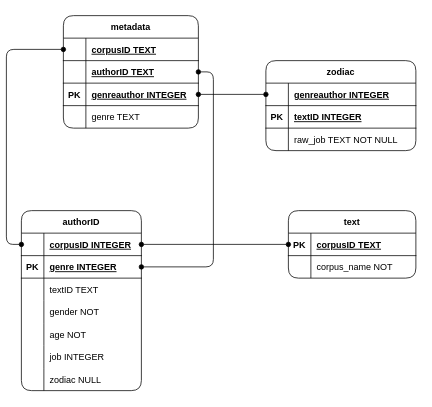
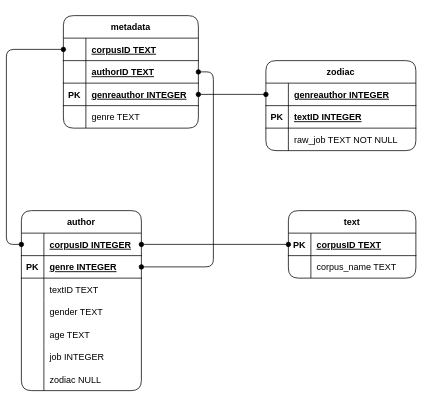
  <mxCell id="0" />
  <mxCell id="1" parent="0" />
  <mxCell id="2" value="text" style="shape=table;startSize=30;container=1;collapsible=1;childLayout=tableLayout;fixedRows=1;rowLines=0;fontStyle=1;align=center;resizeLast=1;rounded=1;swimlaneLine=1;" vertex="1" parent="1"><mxGeometry x="376" y="280" width="170" height="90" as="geometry" /></mxCell>
  <mxCell id="3" value="" style="shape=tableRow;horizontal=0;startSize=0;swimlaneHead=0;swimlaneBody=0;fillColor=none;collapsible=0;dropTarget=0;points=[[0,0.5],[1,0.5]];portConstraint=eastwest;strokeColor=inherit;top=0;left=0;right=0;bottom=1;" vertex="1" parent="2"><mxGeometry y="30" width="170" height="30" as="geometry" /></mxCell>
  <mxCell id="4" value="PK" style="shape=partialRectangle;overflow=hidden;connectable=0;fillColor=none;strokeColor=inherit;top=0;left=0;bottom=0;right=0;fontStyle=1;" vertex="1" parent="3"><mxGeometry width="30" height="30" as="geometry"><mxRectangle width="30" height="30" as="alternateBounds" /></mxGeometry></mxCell>
  <mxCell id="5" value="corpusID TEXT " style="shape=partialRectangle;overflow=hidden;connectable=0;fillColor=none;align=left;strokeColor=inherit;top=0;left=0;bottom=0;right=0;spacingLeft=6;fontStyle=5;" vertex="1" parent="3"><mxGeometry x="30" width="140" height="30" as="geometry"><mxRectangle width="140" height="30" as="alternateBounds" /></mxGeometry></mxCell>
  <mxCell id="6" value="" style="shape=tableRow;horizontal=0;startSize=0;swimlaneHead=0;swimlaneBody=0;fillColor=none;collapsible=0;dropTarget=0;points=[[0,0.5],[1,0.5]];portConstraint=eastwest;strokeColor=inherit;top=0;left=0;right=0;bottom=0;" vertex="1" parent="2"><mxGeometry y="60" width="170" height="30" as="geometry" /></mxCell>
  <mxCell id="7" value="" style="shape=partialRectangle;overflow=hidden;connectable=0;fillColor=none;strokeColor=inherit;top=0;left=0;bottom=0;right=0;" vertex="1" parent="6"><mxGeometry width="30" height="30" as="geometry"><mxRectangle width="30" height="30" as="alternateBounds" /></mxGeometry></mxCell>
- <mxCell id="8" value="corpus_name NOT" style="shape=partialRectangle;overflow=hidden;connectable=0;fillColor=none;align=left;strokeColor=inherit;top=0;left=0;bottom=0;right=0;spacingLeft=6;" vertex="1" parent="6"><mxGeometry x="30" width="140" height="30" as="geometry"><mxRectangle width="140" height="30" as="alternateBounds" /></mxGeometry></mxCell>
- <mxCell id="9" value="authorID" style="shape=table;startSize=30;container=1;collapsible=1;childLayout=tableLayout;fixedRows=1;rowLines=0;fontStyle=1;align=center;resizeLast=1;swimlaneLine=1;rounded=1;" vertex="1" parent="1"><mxGeometry x="20" y="280" width="160" height="240" as="geometry" /></mxCell>
+ <mxCell id="8" value="corpus_name TEXT" style="shape=partialRectangle;overflow=hidden;connectable=0;fillColor=none;align=left;strokeColor=inherit;top=0;left=0;bottom=0;right=0;spacingLeft=6;" vertex="1" parent="6"><mxGeometry x="30" width="140" height="30" as="geometry"><mxRectangle width="140" height="30" as="alternateBounds" /></mxGeometry></mxCell>
+ <mxCell id="9" value="author" style="shape=table;startSize=30;container=1;collapsible=1;childLayout=tableLayout;fixedRows=1;rowLines=0;fontStyle=1;align=center;resizeLast=1;swimlaneLine=1;rounded=1;" vertex="1" parent="1"><mxGeometry x="20" y="280" width="160" height="240" as="geometry" /></mxCell>
  <mxCell id="10" value="" style="shape=tableRow;horizontal=0;startSize=0;swimlaneHead=0;swimlaneBody=0;fillColor=none;collapsible=0;dropTarget=0;points=[[0,0.5],[1,0.5]];portConstraint=eastwest;strokeColor=inherit;top=0;left=0;right=0;bottom=1;" vertex="1" parent="9"><mxGeometry y="30" width="160" height="30" as="geometry" /></mxCell>
  <mxCell id="11" value="" style="shape=partialRectangle;overflow=hidden;connectable=0;fillColor=none;strokeColor=inherit;top=0;left=0;bottom=0;right=0;fontStyle=1;" vertex="1" parent="10"><mxGeometry width="30" height="30" as="geometry"><mxRectangle width="30" height="30" as="alternateBounds" /></mxGeometry></mxCell>
  <mxCell id="12" value="corpusID INTEGER" style="shape=partialRectangle;overflow=hidden;connectable=0;fillColor=none;align=left;strokeColor=inherit;top=0;left=0;bottom=0;right=0;spacingLeft=6;fontStyle=5;" vertex="1" parent="10"><mxGeometry x="30" width="130" height="30" as="geometry"><mxRectangle width="130" height="30" as="alternateBounds" /></mxGeometry></mxCell>
  <mxCell id="13" value="" style="shape=tableRow;horizontal=0;startSize=0;swimlaneHead=0;swimlaneBody=0;fillColor=none;collapsible=0;dropTarget=0;points=[[0,0.5],[1,0.5]];portConstraint=eastwest;strokeColor=inherit;top=0;left=0;right=0;bottom=1;" vertex="1" parent="9"><mxGeometry y="60" width="160" height="30" as="geometry" /></mxCell>
  <mxCell id="14" value="PK" style="shape=partialRectangle;overflow=hidden;connectable=0;fillColor=none;strokeColor=inherit;top=0;left=0;bottom=0;right=0;fontStyle=1;" vertex="1" parent="13"><mxGeometry width="30" height="30" as="geometry"><mxRectangle width="30" height="30" as="alternateBounds" /></mxGeometry></mxCell>
  <mxCell id="15" value="genre INTEGER " style="shape=partialRectangle;overflow=hidden;connectable=0;fillColor=none;align=left;strokeColor=inherit;top=0;left=0;bottom=0;right=0;spacingLeft=6;fontStyle=5;" vertex="1" parent="13"><mxGeometry x="30" width="130" height="30" as="geometry"><mxRectangle width="130" height="30" as="alternateBounds" /></mxGeometry></mxCell>
  <mxCell id="16" value="" style="shape=tableRow;horizontal=0;startSize=0;swimlaneHead=0;swimlaneBody=0;fillColor=none;collapsible=0;dropTarget=0;points=[[0,0.5],[1,0.5]];portConstraint=eastwest;strokeColor=inherit;top=0;left=0;right=0;bottom=0;" vertex="1" parent="9"><mxGeometry y="90" width="160" height="30" as="geometry" /></mxCell>
  <mxCell id="17" value="" style="shape=partialRectangle;overflow=hidden;connectable=0;fillColor=none;strokeColor=inherit;top=0;left=0;bottom=0;right=0;" vertex="1" parent="16"><mxGeometry width="30" height="30" as="geometry"><mxRectangle width="30" height="30" as="alternateBounds" /></mxGeometry></mxCell>
  <mxCell id="18" value="textID TEXT" style="shape=partialRectangle;overflow=hidden;connectable=0;fillColor=none;align=left;strokeColor=inherit;top=0;left=0;bottom=0;right=0;spacingLeft=6;" vertex="1" parent="16"><mxGeometry x="30" width="130" height="30" as="geometry"><mxRectangle width="130" height="30" as="alternateBounds" /></mxGeometry></mxCell>
  <mxCell id="19" value="" style="shape=tableRow;horizontal=0;startSize=0;swimlaneHead=0;swimlaneBody=0;fillColor=none;collapsible=0;dropTarget=0;points=[[0,0.5],[1,0.5]];portConstraint=eastwest;strokeColor=inherit;top=0;left=0;right=0;bottom=0;" vertex="1" parent="9"><mxGeometry y="120" width="160" height="30" as="geometry" /></mxCell>
  <mxCell id="20" value="" style="shape=partialRectangle;overflow=hidden;connectable=0;fillColor=none;strokeColor=inherit;top=0;left=0;bottom=0;right=0;" vertex="1" parent="19"><mxGeometry width="30" height="30" as="geometry"><mxRectangle width="30" height="30" as="alternateBounds" /></mxGeometry></mxCell>
- <mxCell id="21" value="gender NOT" style="shape=partialRectangle;overflow=hidden;connectable=0;fillColor=none;align=left;strokeColor=inherit;top=0;left=0;bottom=0;right=0;spacingLeft=6;" vertex="1" parent="19"><mxGeometry x="30" width="130" height="30" as="geometry"><mxRectangle width="130" height="30" as="alternateBounds" /></mxGeometry></mxCell>
+ <mxCell id="21" value="gender TEXT" style="shape=partialRectangle;overflow=hidden;connectable=0;fillColor=none;align=left;strokeColor=inherit;top=0;left=0;bottom=0;right=0;spacingLeft=6;" vertex="1" parent="19"><mxGeometry x="30" width="130" height="30" as="geometry"><mxRectangle width="130" height="30" as="alternateBounds" /></mxGeometry></mxCell>
  <mxCell id="22" value="" style="shape=tableRow;horizontal=0;startSize=0;swimlaneHead=0;swimlaneBody=0;fillColor=none;collapsible=0;dropTarget=0;points=[[0,0.5],[1,0.5]];portConstraint=eastwest;strokeColor=inherit;top=0;left=0;right=0;bottom=0;" vertex="1" parent="9"><mxGeometry y="150" width="160" height="30" as="geometry" /></mxCell>
  <mxCell id="23" value="" style="shape=partialRectangle;overflow=hidden;connectable=0;fillColor=none;strokeColor=inherit;top=0;left=0;bottom=0;right=0;" vertex="1" parent="22"><mxGeometry width="30" height="30" as="geometry"><mxRectangle width="30" height="30" as="alternateBounds" /></mxGeometry></mxCell>
- <mxCell id="24" value="age NOT" style="shape=partialRectangle;overflow=hidden;connectable=0;fillColor=none;align=left;strokeColor=inherit;top=0;left=0;bottom=0;right=0;spacingLeft=6;" vertex="1" parent="22"><mxGeometry x="30" width="130" height="30" as="geometry"><mxRectangle width="130" height="30" as="alternateBounds" /></mxGeometry></mxCell>
+ <mxCell id="24" value="age TEXT" style="shape=partialRectangle;overflow=hidden;connectable=0;fillColor=none;align=left;strokeColor=inherit;top=0;left=0;bottom=0;right=0;spacingLeft=6;" vertex="1" parent="22"><mxGeometry x="30" width="130" height="30" as="geometry"><mxRectangle width="130" height="30" as="alternateBounds" /></mxGeometry></mxCell>
  <mxCell id="25" value="" style="shape=tableRow;horizontal=0;startSize=0;swimlaneHead=0;swimlaneBody=0;fillColor=none;collapsible=0;dropTarget=0;points=[[0,0.5],[1,0.5]];portConstraint=eastwest;strokeColor=inherit;top=0;left=0;right=0;bottom=0;" vertex="1" parent="9"><mxGeometry y="180" width="160" height="30" as="geometry" /></mxCell>
  <mxCell id="26" value="" style="shape=partialRectangle;overflow=hidden;connectable=0;fillColor=none;strokeColor=inherit;top=0;left=0;bottom=0;right=0;" vertex="1" parent="25"><mxGeometry width="30" height="30" as="geometry"><mxRectangle width="30" height="30" as="alternateBounds" /></mxGeometry></mxCell>
  <mxCell id="27" value="job INTEGER" style="shape=partialRectangle;overflow=hidden;connectable=0;fillColor=none;align=left;strokeColor=inherit;top=0;left=0;bottom=0;right=0;spacingLeft=6;" vertex="1" parent="25"><mxGeometry x="30" width="130" height="30" as="geometry"><mxRectangle width="130" height="30" as="alternateBounds" /></mxGeometry></mxCell>
  <mxCell id="28" value="" style="shape=tableRow;horizontal=0;startSize=0;swimlaneHead=0;swimlaneBody=0;fillColor=none;collapsible=0;dropTarget=0;points=[[0,0.5],[1,0.5]];portConstraint=eastwest;strokeColor=inherit;top=0;left=0;right=0;bottom=0;" vertex="1" parent="9"><mxGeometry y="210" width="160" height="30" as="geometry" /></mxCell>
  <mxCell id="29" value="" style="shape=partialRectangle;overflow=hidden;connectable=0;fillColor=none;strokeColor=inherit;top=0;left=0;bottom=0;right=0;" vertex="1" parent="28"><mxGeometry width="30" height="30" as="geometry"><mxRectangle width="30" height="30" as="alternateBounds" /></mxGeometry></mxCell>
  <mxCell id="30" value="zodiac NULL" style="shape=partialRectangle;overflow=hidden;connectable=0;fillColor=none;align=left;strokeColor=inherit;top=0;left=0;bottom=0;right=0;spacingLeft=6;" vertex="1" parent="28"><mxGeometry x="30" width="130" height="30" as="geometry"><mxRectangle width="130" height="30" as="alternateBounds" /></mxGeometry></mxCell>
  <mxCell id="31" value="metadata" style="shape=table;startSize=30;container=1;collapsible=1;childLayout=tableLayout;fixedRows=1;rowLines=0;fontStyle=1;align=center;resizeLast=1;swimlaneLine=1;rounded=1;" vertex="1" parent="1"><mxGeometry x="76" y="20" width="180" height="150" as="geometry" /></mxCell>
  <mxCell id="32" value="" style="shape=tableRow;horizontal=0;startSize=0;swimlaneHead=0;swimlaneBody=0;fillColor=none;collapsible=0;dropTarget=0;points=[[0,0.5],[1,0.5]];portConstraint=eastwest;strokeColor=inherit;top=0;left=0;right=0;bottom=1;" vertex="1" parent="31"><mxGeometry y="30" width="180" height="30" as="geometry" /></mxCell>
  <mxCell id="33" value="" style="shape=partialRectangle;overflow=hidden;connectable=0;fillColor=none;strokeColor=inherit;top=0;left=0;bottom=0;right=0;fontStyle=1;" vertex="1" parent="32"><mxGeometry width="30" height="30" as="geometry"><mxRectangle width="30" height="30" as="alternateBounds" /></mxGeometry></mxCell>
  <mxCell id="34" value="corpusID TEXT" style="shape=partialRectangle;overflow=hidden;connectable=0;fillColor=none;align=left;strokeColor=inherit;top=0;left=0;bottom=0;right=0;spacingLeft=6;fontStyle=5;" vertex="1" parent="32"><mxGeometry x="30" width="150" height="30" as="geometry"><mxRectangle width="150" height="30" as="alternateBounds" /></mxGeometry></mxCell>
  <mxCell id="35" value="" style="shape=tableRow;horizontal=0;startSize=0;swimlaneHead=0;swimlaneBody=0;fillColor=none;collapsible=0;dropTarget=0;points=[[0,0.5],[1,0.5]];portConstraint=eastwest;strokeColor=inherit;top=0;left=0;right=0;bottom=1;" vertex="1" parent="31"><mxGeometry y="60" width="180" height="30" as="geometry" /></mxCell>
  <mxCell id="36" value="" style="shape=partialRectangle;overflow=hidden;connectable=0;fillColor=none;strokeColor=inherit;top=0;left=0;bottom=0;right=0;fontStyle=1;" vertex="1" parent="35"><mxGeometry width="30" height="30" as="geometry"><mxRectangle width="30" height="30" as="alternateBounds" /></mxGeometry></mxCell>
  <mxCell id="37" value="authorID TEXT" style="shape=partialRectangle;overflow=hidden;connectable=0;fillColor=none;align=left;strokeColor=inherit;top=0;left=0;bottom=0;right=0;spacingLeft=6;fontStyle=5;" vertex="1" parent="35"><mxGeometry x="30" width="150" height="30" as="geometry"><mxRectangle width="150" height="30" as="alternateBounds" /></mxGeometry></mxCell>
  <mxCell id="38" value="" style="shape=tableRow;horizontal=0;startSize=0;swimlaneHead=0;swimlaneBody=0;fillColor=none;collapsible=0;dropTarget=0;points=[[0,0.5],[1,0.5]];portConstraint=eastwest;strokeColor=inherit;top=0;left=0;right=0;bottom=1;" vertex="1" parent="31"><mxGeometry y="90" width="180" height="30" as="geometry" /></mxCell>
  <mxCell id="39" value="PK" style="shape=partialRectangle;overflow=hidden;connectable=0;fillColor=none;strokeColor=inherit;top=0;left=0;bottom=0;right=0;fontStyle=1;" vertex="1" parent="38"><mxGeometry width="30" height="30" as="geometry"><mxRectangle width="30" height="30" as="alternateBounds" /></mxGeometry></mxCell>
  <mxCell id="40" value="genreauthor INTEGER " style="shape=partialRectangle;overflow=hidden;connectable=0;fillColor=none;align=left;strokeColor=inherit;top=0;left=0;bottom=0;right=0;spacingLeft=6;fontStyle=5;" vertex="1" parent="38"><mxGeometry x="30" width="150" height="30" as="geometry"><mxRectangle width="150" height="30" as="alternateBounds" /></mxGeometry></mxCell>
  <mxCell id="41" value="" style="shape=tableRow;horizontal=0;startSize=0;swimlaneHead=0;swimlaneBody=0;fillColor=none;collapsible=0;dropTarget=0;points=[[0,0.5],[1,0.5]];portConstraint=eastwest;strokeColor=inherit;top=0;left=0;right=0;bottom=0;" vertex="1" parent="31"><mxGeometry y="120" width="180" height="30" as="geometry" /></mxCell>
  <mxCell id="42" value="" style="shape=partialRectangle;overflow=hidden;connectable=0;fillColor=none;strokeColor=inherit;top=0;left=0;bottom=0;right=0;" vertex="1" parent="41"><mxGeometry width="30" height="30" as="geometry"><mxRectangle width="30" height="30" as="alternateBounds" /></mxGeometry></mxCell>
  <mxCell id="43" value="genre TEXT" style="shape=partialRectangle;overflow=hidden;connectable=0;fillColor=none;align=left;strokeColor=inherit;top=0;left=0;bottom=0;right=0;spacingLeft=6;" vertex="1" parent="41"><mxGeometry x="30" width="150" height="30" as="geometry"><mxRectangle width="150" height="30" as="alternateBounds" /></mxGeometry></mxCell>
  <mxCell id="44" value="zodiac" style="shape=table;startSize=30;container=1;collapsible=1;childLayout=tableLayout;fixedRows=1;rowLines=0;fontStyle=1;align=center;resizeLast=1;rounded=1;" vertex="1" parent="1"><mxGeometry x="346" y="80" width="200" height="120" as="geometry" /></mxCell>
  <mxCell id="45" value="" style="shape=tableRow;horizontal=0;startSize=0;swimlaneHead=0;swimlaneBody=0;fillColor=none;collapsible=0;dropTarget=0;points=[[0,0.5],[1,0.5]];portConstraint=eastwest;strokeColor=inherit;top=0;left=0;right=0;bottom=1;" vertex="1" parent="44"><mxGeometry y="30" width="200" height="30" as="geometry" /></mxCell>
  <mxCell id="46" value="" style="shape=partialRectangle;overflow=hidden;connectable=0;fillColor=none;strokeColor=inherit;top=0;left=0;bottom=0;right=0;fontStyle=1;" vertex="1" parent="45"><mxGeometry width="30" height="30" as="geometry"><mxRectangle width="30" height="30" as="alternateBounds" /></mxGeometry></mxCell>
  <mxCell id="47" value="genreauthor INTEGER" style="shape=partialRectangle;overflow=hidden;connectable=0;fillColor=none;align=left;strokeColor=inherit;top=0;left=0;bottom=0;right=0;spacingLeft=6;fontStyle=5;" vertex="1" parent="45"><mxGeometry x="30" width="170" height="30" as="geometry"><mxRectangle width="170" height="30" as="alternateBounds" /></mxGeometry></mxCell>
  <mxCell id="48" value="" style="shape=tableRow;horizontal=0;startSize=0;swimlaneHead=0;swimlaneBody=0;fillColor=none;collapsible=0;dropTarget=0;points=[[0,0.5],[1,0.5]];portConstraint=eastwest;strokeColor=inherit;top=0;left=0;right=0;bottom=1;" vertex="1" parent="44"><mxGeometry y="60" width="200" height="30" as="geometry" /></mxCell>
  <mxCell id="49" value="PK" style="shape=partialRectangle;overflow=hidden;connectable=0;fillColor=none;strokeColor=inherit;top=0;left=0;bottom=0;right=0;fontStyle=1;" vertex="1" parent="48"><mxGeometry width="30" height="30" as="geometry"><mxRectangle width="30" height="30" as="alternateBounds" /></mxGeometry></mxCell>
  <mxCell id="50" value="textID INTEGER " style="shape=partialRectangle;overflow=hidden;connectable=0;fillColor=none;align=left;strokeColor=inherit;top=0;left=0;bottom=0;right=0;spacingLeft=6;fontStyle=5;" vertex="1" parent="48"><mxGeometry x="30" width="170" height="30" as="geometry"><mxRectangle width="170" height="30" as="alternateBounds" /></mxGeometry></mxCell>
  <mxCell id="51" value="" style="shape=tableRow;horizontal=0;startSize=0;swimlaneHead=0;swimlaneBody=0;fillColor=none;collapsible=0;dropTarget=0;points=[[0,0.5],[1,0.5]];portConstraint=eastwest;strokeColor=inherit;top=0;left=0;right=0;bottom=0;" vertex="1" parent="44"><mxGeometry y="90" width="200" height="30" as="geometry" /></mxCell>
  <mxCell id="52" value="" style="shape=partialRectangle;overflow=hidden;connectable=0;fillColor=none;strokeColor=inherit;top=0;left=0;bottom=0;right=0;" vertex="1" parent="51"><mxGeometry width="30" height="30" as="geometry"><mxRectangle width="30" height="30" as="alternateBounds" /></mxGeometry></mxCell>
  <mxCell id="53" value="raw_job TEXT NOT NULL" style="shape=partialRectangle;overflow=hidden;connectable=0;fillColor=none;align=left;strokeColor=inherit;top=0;left=0;bottom=0;right=0;spacingLeft=6;" vertex="1" parent="51"><mxGeometry x="30" width="170" height="30" as="geometry"><mxRectangle width="170" height="30" as="alternateBounds" /></mxGeometry></mxCell>
  <mxCell id="54" style="edgeStyle=orthogonalEdgeStyle;rounded=1;orthogonalLoop=1;jettySize=auto;html=1;entryX=0;entryY=0.5;entryDx=0;entryDy=0;endArrow=oval;endFill=1;startArrow=oval;startFill=1;curved=0;" edge="1" parent="1" source="32" target="10"><mxGeometry relative="1" as="geometry" /></mxCell>
  <mxCell id="55" style="edgeStyle=orthogonalEdgeStyle;rounded=1;orthogonalLoop=1;jettySize=auto;html=1;exitX=1;exitY=0.5;exitDx=0;exitDy=0;entryX=0;entryY=0.5;entryDx=0;entryDy=0;startArrow=oval;startFill=1;endArrow=oval;endFill=1;curved=0;" edge="1" parent="1" source="38" target="45"><mxGeometry relative="1" as="geometry" /></mxCell>
  <mxCell id="56" style="edgeStyle=orthogonalEdgeStyle;rounded=1;orthogonalLoop=1;jettySize=auto;html=1;entryX=1;entryY=0.5;entryDx=0;entryDy=0;startArrow=oval;startFill=1;endArrow=oval;endFill=1;curved=0;" edge="1" parent="1" source="3" target="10"><mxGeometry relative="1" as="geometry" /></mxCell>
  <mxCell id="57" style="edgeStyle=orthogonalEdgeStyle;rounded=1;orthogonalLoop=1;jettySize=auto;html=1;entryX=1;entryY=0.5;entryDx=0;entryDy=0;startArrow=oval;startFill=1;endArrow=oval;endFill=1;curved=0;" edge="1" parent="1" source="13" target="35"><mxGeometry relative="1" as="geometry" /></mxCell>
